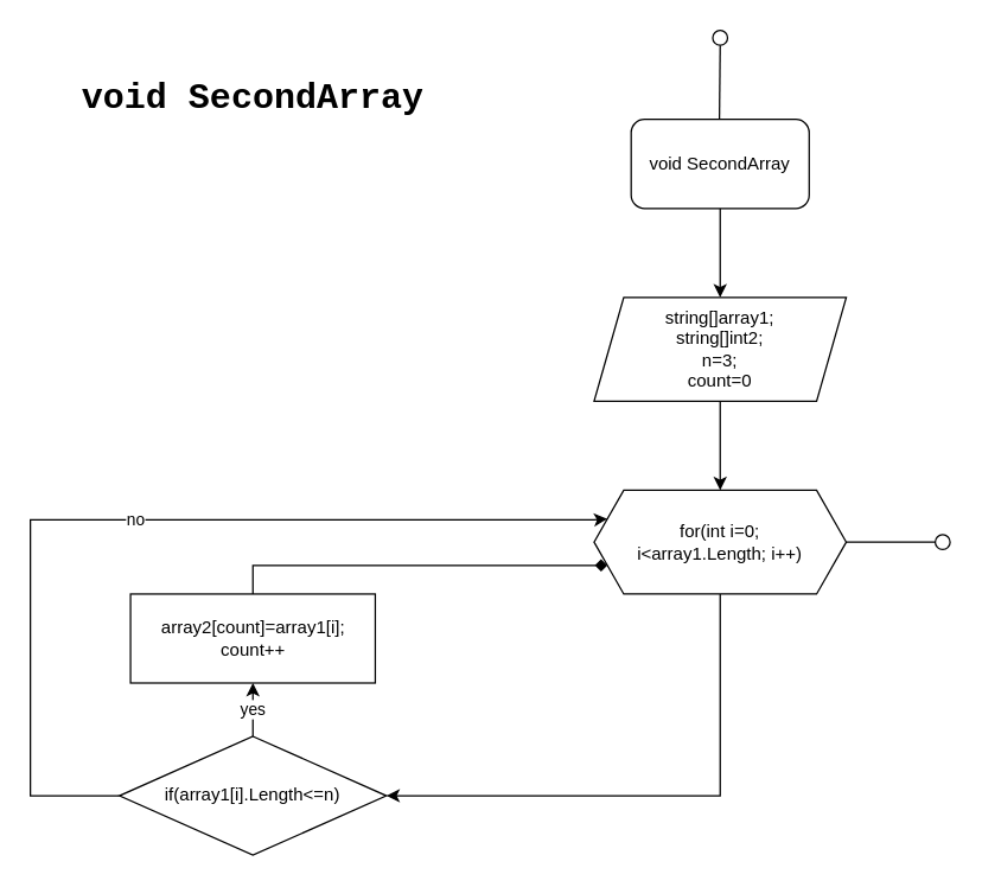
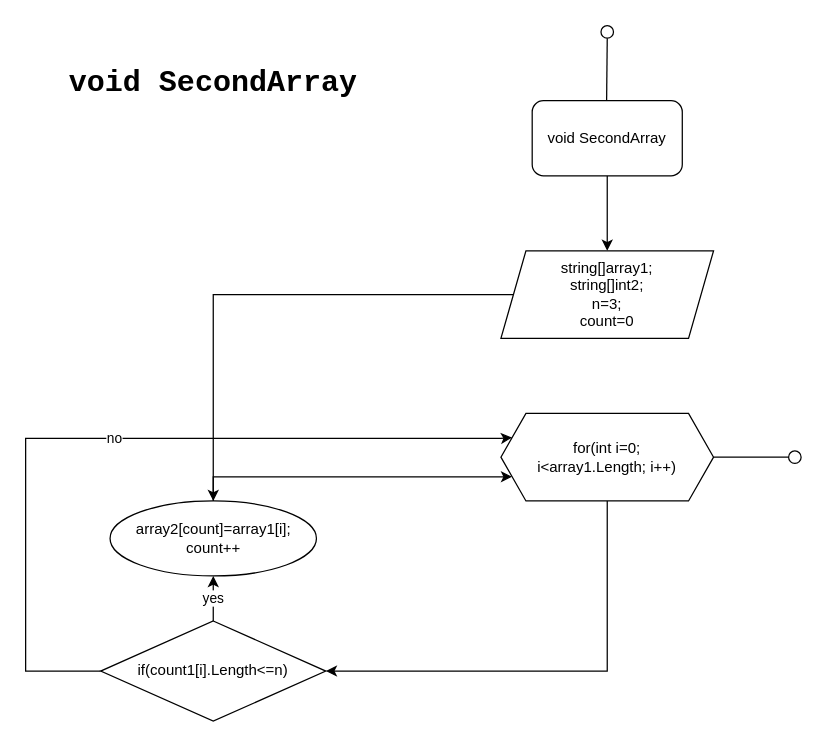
  <mxCell id="0" />
  <mxCell id="1" parent="0" />
  <mxCell id="2" value="" style="endArrow=classic;html=1;rounded=0;exitX=0.5;exitY=1;exitDx=0;exitDy=0;" parent="1" source="4" edge="1"><mxGeometry width="50" height="50" relative="1" as="geometry"><mxPoint x="484.964" y="629.996" as="sourcePoint" /><mxPoint x="485" y="200" as="targetPoint" /></mxGeometry></mxCell>
  <mxCell id="3" value="" style="endArrow=none;html=1;rounded=0;startArrow=none;" parent="1" source="6" edge="1"><mxGeometry width="50" height="50" relative="1" as="geometry"><mxPoint x="484.5" y="80" as="sourcePoint" /><mxPoint x="484.5" y="30" as="targetPoint" /></mxGeometry></mxCell>
  <mxCell id="4" value="void SecondArray" style="rounded=1;whiteSpace=wrap;html=1;" parent="1" vertex="1"><mxGeometry x="425" y="80" width="120" height="60" as="geometry" /></mxCell>
  <mxCell id="5" value="" style="endArrow=none;html=1;rounded=0;" parent="1" target="6" edge="1"><mxGeometry width="50" height="50" relative="1" as="geometry"><mxPoint x="484.5" y="80" as="sourcePoint" /><mxPoint x="484.5" y="30" as="targetPoint" /></mxGeometry></mxCell>
  <mxCell id="6" value="" style="ellipse;whiteSpace=wrap;html=1;aspect=fixed;" parent="1" vertex="1"><mxGeometry x="480" y="20" width="10" height="10" as="geometry" /></mxCell>
- <mxCell id="7" value="" style="edgeStyle=orthogonalEdgeStyle;rounded=0;orthogonalLoop=1;jettySize=auto;html=1;" parent="1" source="8" target="9" edge="1"><mxGeometry relative="1" as="geometry" /></mxCell>
+ <mxCell id="7" value="" style="edgeStyle=orthogonalEdgeStyle;rounded=0;orthogonalLoop=1;jettySize=auto;html=1;" parent="1" source="8" target="15" edge="1"><mxGeometry relative="1" as="geometry" /></mxCell>
  <mxCell id="8" value="string[]array1;&lt;br&gt;string[]int2;&lt;br&gt;n=3;&lt;br&gt;count=0" style="shape=parallelogram;perimeter=parallelogramPerimeter;whiteSpace=wrap;html=1;fixedSize=1;" parent="1" vertex="1"><mxGeometry x="400" y="200" width="170" height="70" as="geometry" /></mxCell>
  <mxCell id="9" value="for(int i=0;&lt;br&gt;i&amp;lt;array1.Length; i++)" style="shape=hexagon;perimeter=hexagonPerimeter2;whiteSpace=wrap;html=1;fixedSize=1;" parent="1" vertex="1"><mxGeometry x="400" y="330" width="170" height="70" as="geometry" /></mxCell>
  <mxCell id="10" value="yes" style="edgeStyle=orthogonalEdgeStyle;rounded=0;orthogonalLoop=1;jettySize=auto;html=1;entryX=0.5;entryY=1;entryDx=0;entryDy=0;" parent="1" source="12" target="15" edge="1"><mxGeometry relative="1" as="geometry" /></mxCell>
  <mxCell id="11" value="no" style="edgeStyle=orthogonalEdgeStyle;rounded=0;orthogonalLoop=1;jettySize=auto;html=1;entryX=0;entryY=0.25;entryDx=0;entryDy=0;" parent="1" source="12" target="9" edge="1"><mxGeometry relative="1" as="geometry"><mxPoint x="409" y="350" as="targetPoint" /><Array as="points"><mxPoint x="20" y="536" /><mxPoint x="20" y="350" /><mxPoint x="400" y="350" /></Array></mxGeometry></mxCell>
- <mxCell id="12" value="if(array1[i].Length&amp;lt;=n)" style="rhombus;whiteSpace=wrap;html=1;" parent="1" vertex="1"><mxGeometry x="80" y="496" width="180" height="80" as="geometry" /></mxCell>
+ <mxCell id="12" value="if(count1[i].Length&amp;lt;=n)" style="rhombus;whiteSpace=wrap;html=1;" parent="1" vertex="1"><mxGeometry x="80" y="496" width="180" height="80" as="geometry" /></mxCell>
  <mxCell id="13" value="" style="endArrow=classic;html=1;rounded=0;entryX=1;entryY=0.5;entryDx=0;entryDy=0;exitX=0.5;exitY=1;exitDx=0;exitDy=0;" parent="1" source="9" target="12" edge="1"><mxGeometry width="50" height="50" relative="1" as="geometry"><mxPoint x="390" y="360" as="sourcePoint" /><mxPoint x="440" y="310" as="targetPoint" /><Array as="points"><mxPoint x="485" y="536" /></Array></mxGeometry></mxCell>
- <mxCell id="14" style="edgeStyle=orthogonalEdgeStyle;rounded=0;orthogonalLoop=1;jettySize=auto;html=1;entryX=0;entryY=0.75;entryDx=0;entryDy=0;endArrow=diamond;" parent="1" source="15" target="9" edge="1"><mxGeometry relative="1" as="geometry"><Array as="points"><mxPoint x="170" y="381" /></Array></mxGeometry></mxCell>
- <mxCell id="15" value="array2[count]=array1[i];&lt;br&gt;count++" style="rounded=0;whiteSpace=wrap;html=1;" parent="1" vertex="1"><mxGeometry x="87.5" y="400" width="165" height="60" as="geometry" /></mxCell>
+ <mxCell id="14" style="edgeStyle=orthogonalEdgeStyle;rounded=0;orthogonalLoop=1;jettySize=auto;html=1;entryX=0;entryY=0.75;entryDx=0;entryDy=0;" parent="1" source="15" target="9" edge="1"><mxGeometry relative="1" as="geometry"><Array as="points"><mxPoint x="170" y="381" /></Array></mxGeometry></mxCell>
+ <mxCell id="15" value="array2[count]=array1[i];&lt;br&gt;count++" style="ellipse;whiteSpace=wrap;html=1;" parent="1" vertex="1"><mxGeometry x="87.5" y="400" width="165" height="60" as="geometry" /></mxCell>
  <mxCell id="16" value="" style="endArrow=none;html=1;rounded=0;entryX=1;entryY=0.5;entryDx=0;entryDy=0;" parent="1" target="9" edge="1"><mxGeometry width="50" height="50" relative="1" as="geometry"><mxPoint x="630" y="365" as="sourcePoint" /><mxPoint x="390" y="340" as="targetPoint" /></mxGeometry></mxCell>
  <mxCell id="17" value="" style="ellipse;whiteSpace=wrap;html=1;aspect=fixed;" parent="1" vertex="1"><mxGeometry x="630" y="360" width="10" height="10" as="geometry" /></mxCell>
  <mxCell id="18" value="&lt;h1&gt;&lt;div style=&quot;background-color: rgb(255, 255, 255); font-family: Consolas, &amp;quot;Courier New&amp;quot;, monospace; line-height: 22px;&quot;&gt;&lt;font style=&quot;font-size: 24px;&quot;&gt;void SecondArray&lt;/font&gt;&lt;/div&gt;&lt;/h1&gt;" style="text;html=1;strokeColor=none;fillColor=none;spacing=5;spacingTop=-20;whiteSpace=wrap;overflow=hidden;rounded=0;" parent="1" vertex="1"><mxGeometry x="50" y="50" width="240" height="50" as="geometry" /></mxCell>
